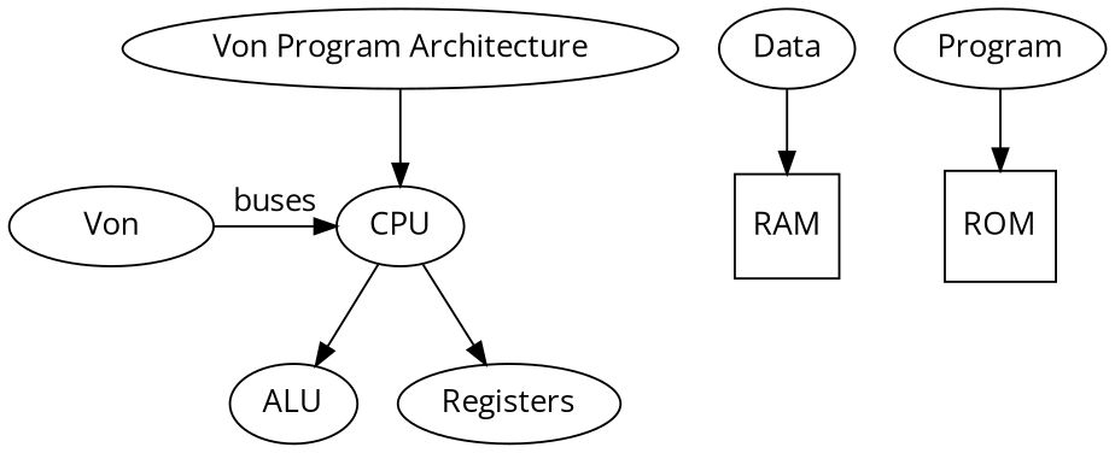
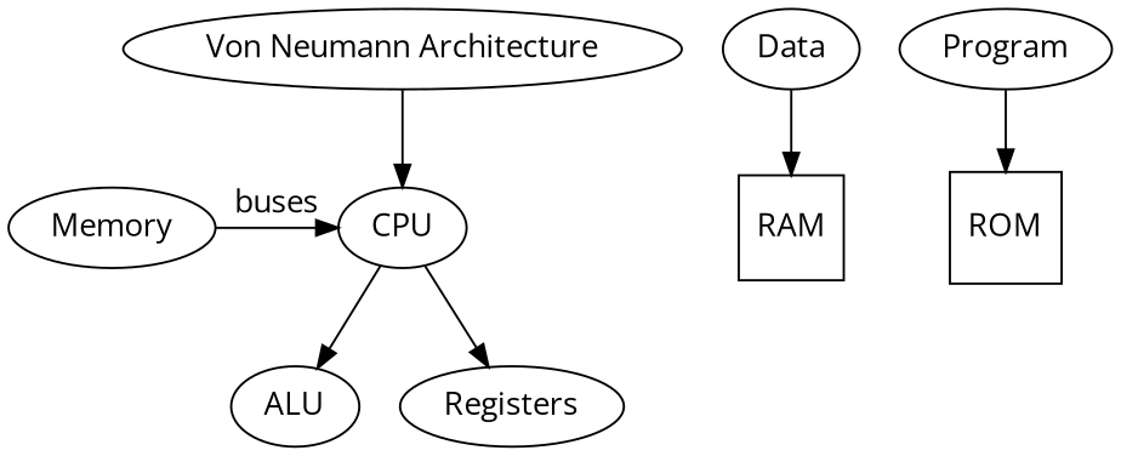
  digraph {
    fontname="Open Sans"
    node [fontname="Open Sans"]
    edge [fontname="Open Sans"]
-   n1 [label=Von]
+   n1 [label=Memory]
    n2 [label=CPU]
    n3 [label=ALU]
    n4 [label=Registers]
-   n5 [label="Von Program Architecture"]
+   n5 [label="Von Neumann Architecture"]
    n6 [label=Data]
    RAM [shape=square]
    n8 [label=Program]
    ROM [shape=square]
    subgraph sub_1 {
      rank=same
      n1
      n2
    }
    n1 -> n2 [label=buses]
    n2 -> n3
    n2 -> n4
    n5 -> n2
    n6 -> RAM
    n8 -> ROM
  }
